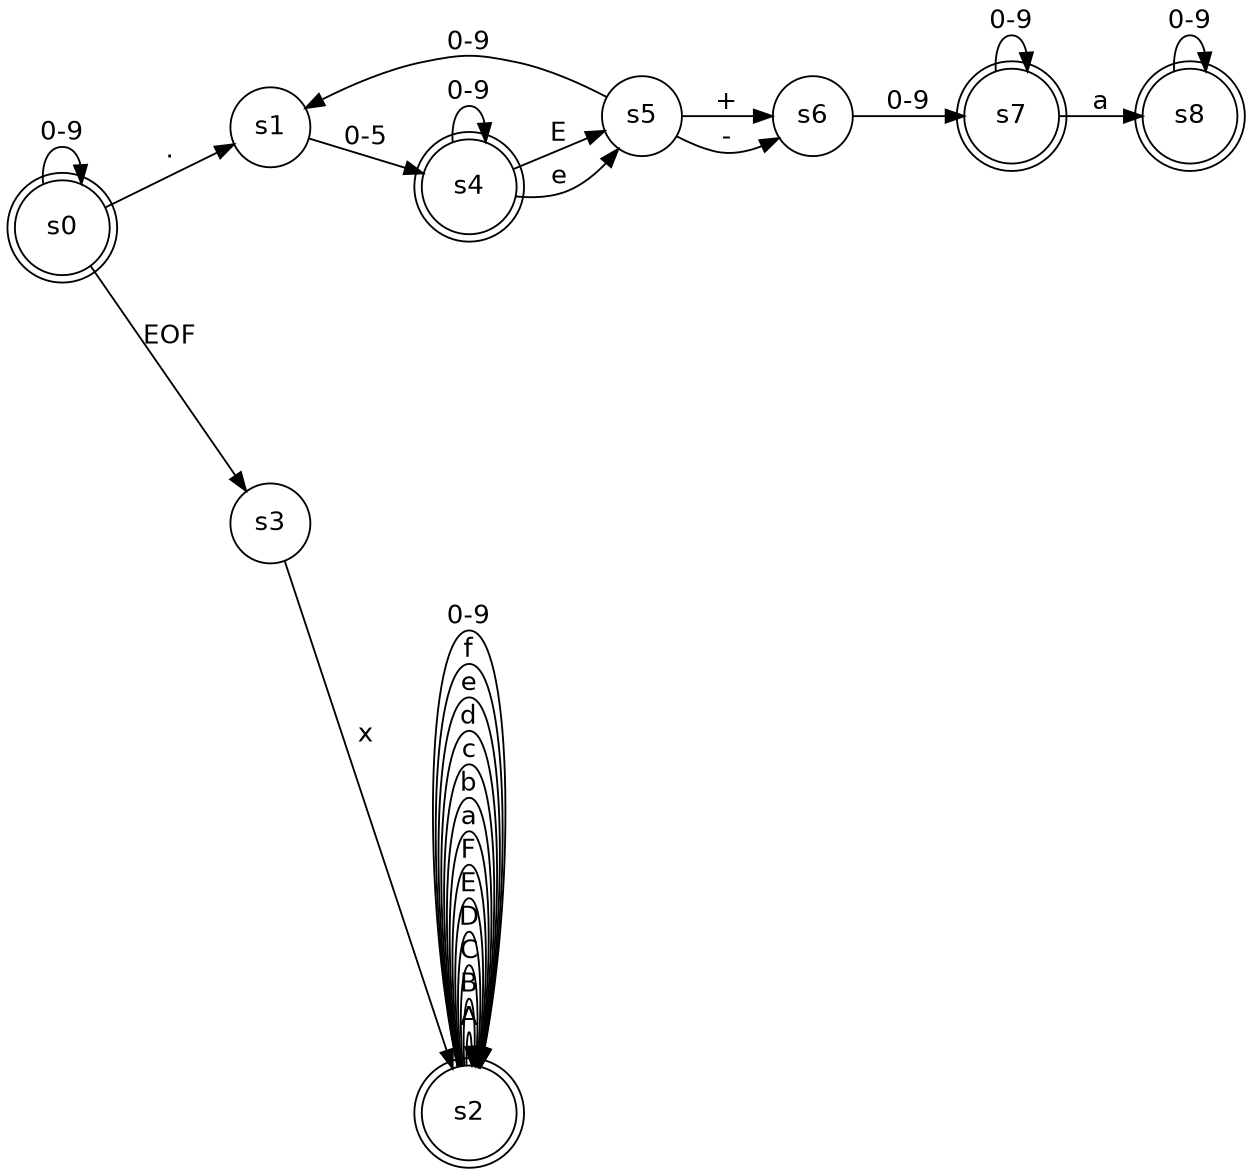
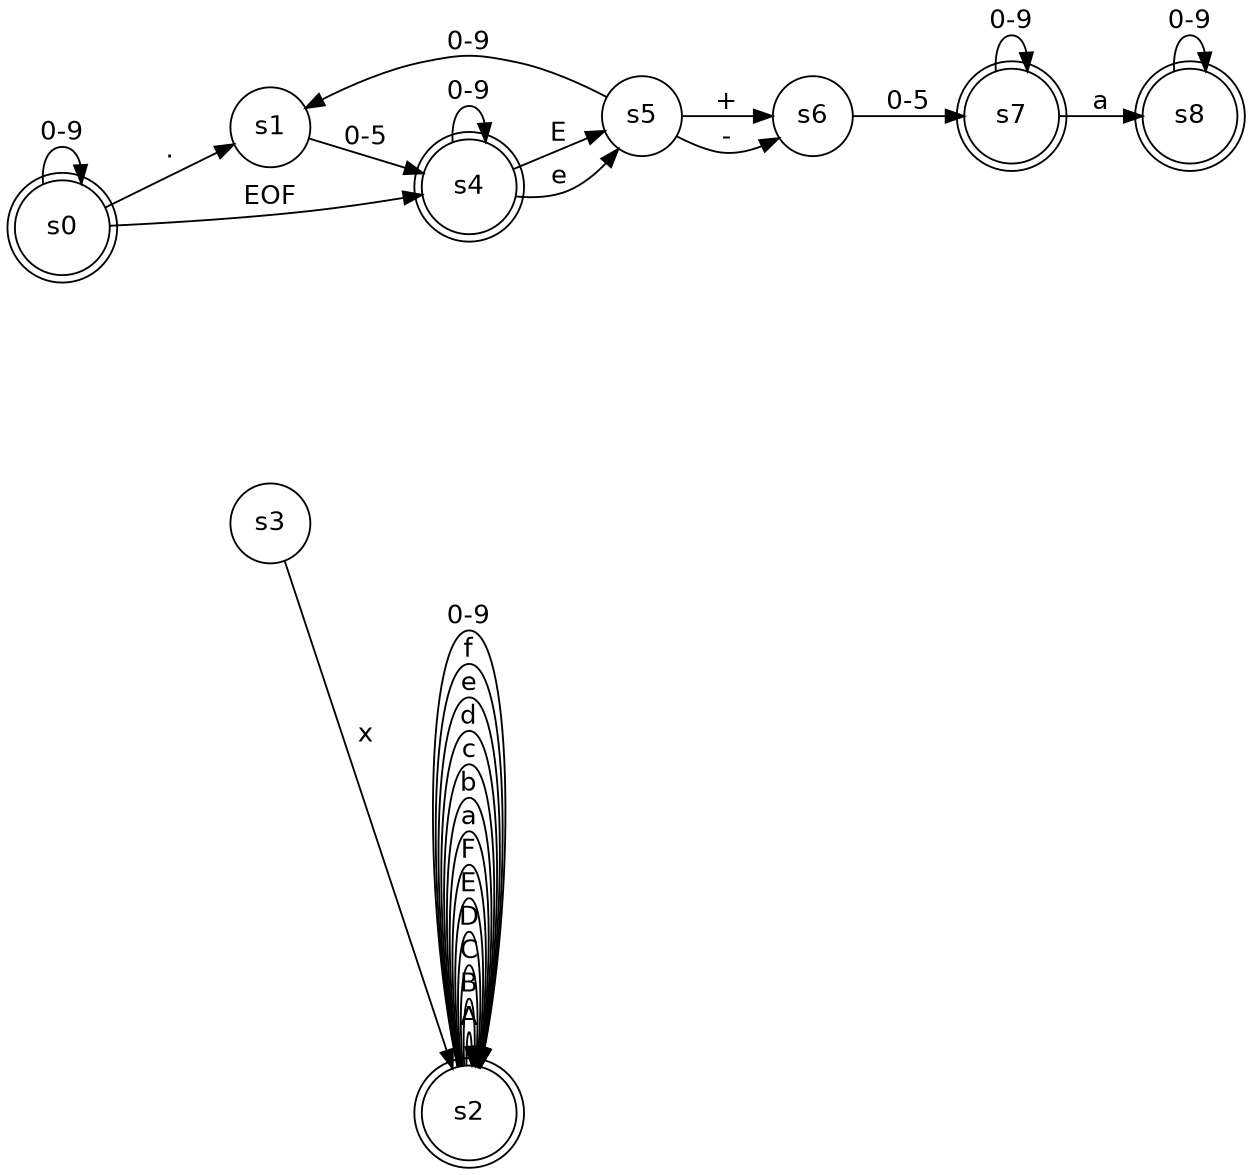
  digraph {
    fontname="DejaVu Sans"
    rankdir=LR
    node [fontname="DejaVu Sans" shape=doublecircle]
    edge [fontname="DejaVu Sans"]
    s0
    s1 [shape=circle]
    s3 [shape=circle]
    s2
    s4
    s5 [shape=circle]
    s6 [shape=circle]
    s7
    s8
    s0 -> s0 [label="0-9"]
    s0 -> s1 [label="."]
-   s0 -> s3 [label=EOF]
+   s0 -> s4 [label=EOF]
    s1 -> s4 [label="0-5"]
    s3 -> s2 [label=x]
    s2 -> s2 [label=A]
    s2 -> s2 [label=B]
    s2 -> s2 [label=C]
    s2 -> s2 [label=D]
    s2 -> s2 [label=E]
    s2 -> s2 [label=F]
    s2 -> s2 [label=a]
    s2 -> s2 [label=b]
    s2 -> s2 [label=c]
    s2 -> s2 [label=d]
    s2 -> s2 [label=e]
    s2 -> s2 [label=f]
    s2 -> s2 [label="0-9"]
    s4 -> s4 [label="0-9"]
    s4 -> s5 [label=E]
    s4 -> s5 [label=e]
    s5 -> s1 [label="0-9"]
    s5 -> s6 [label="+"]
    s5 -> s6 [label="-"]
-   s6 -> s7 [label="0-9"]
+   s6 -> s7 [label="0-5"]
    s7 -> s7 [label="0-9"]
    s7 -> s8 [label=a]
    s8 -> s8 [label="0-9"]
  }
